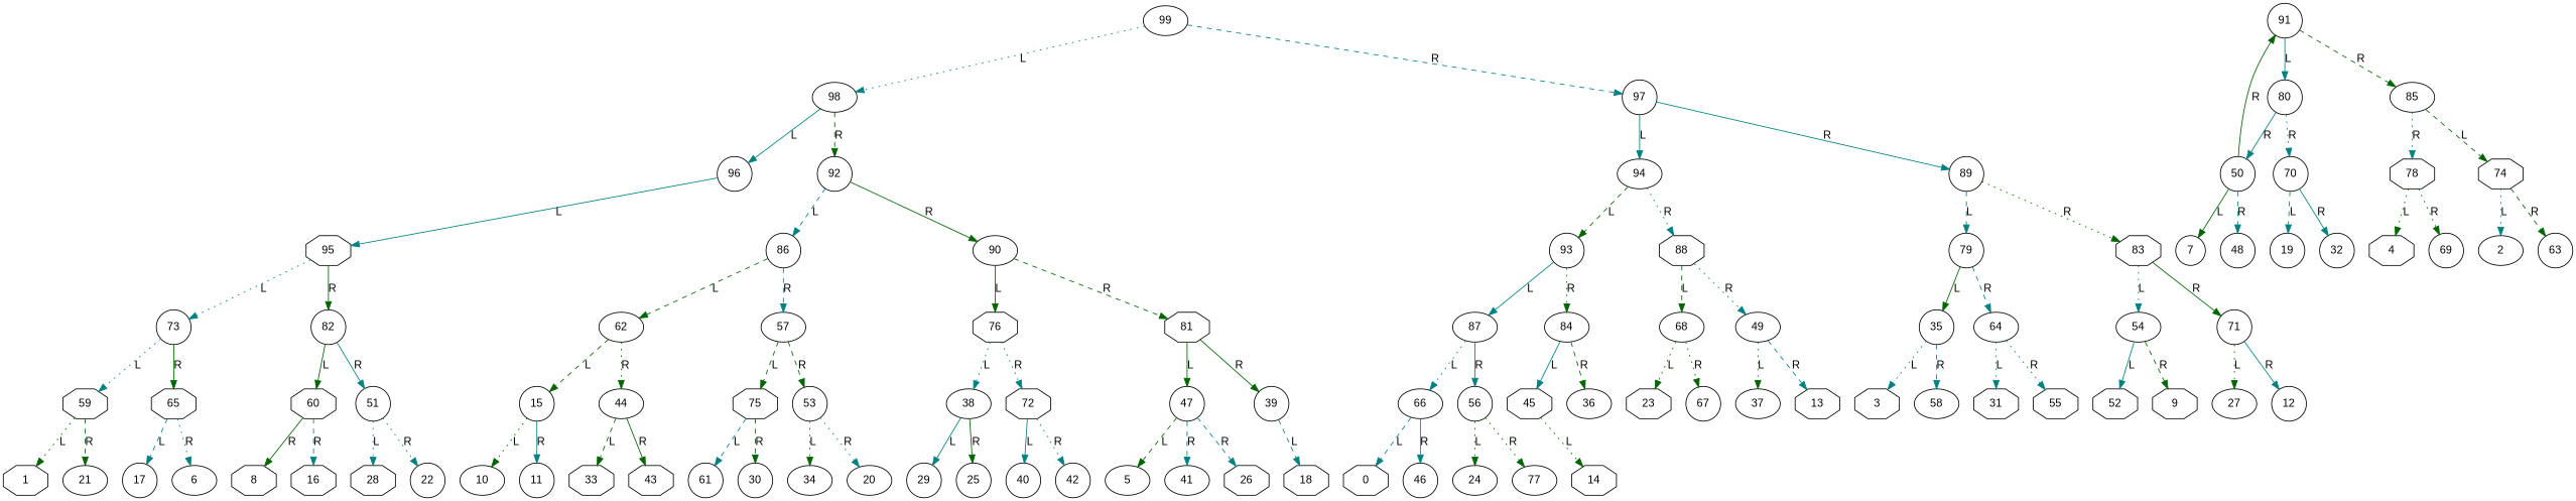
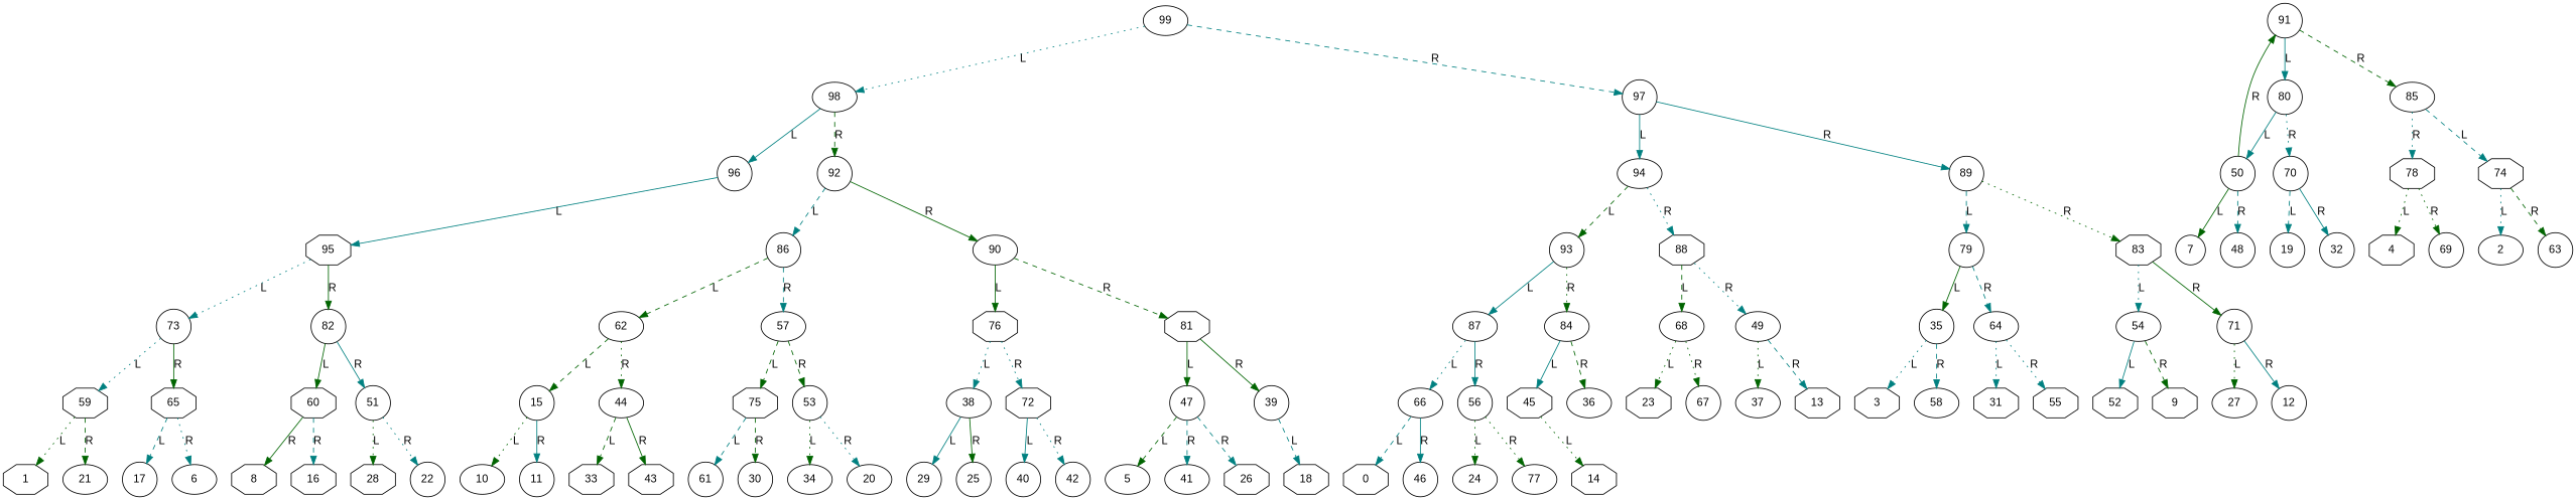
  digraph {
    fontname="Liberation Sans"
    node [fontname="Liberation Sans" shape=circle]
    edge [color=teal fontname="Liberation Sans" style=dotted]
    n1 [label=99 shape=ellipse]
    n2 [label=98 shape=ellipse]
    n3 [label=97]
    n4 [label=96]
    n5 [label=92]
    n6 [label=94 shape=ellipse]
    n7 [label=89]
    n8 [label=95 shape=octagon]
    n9 [label=86]
    n10 [label=90 shape=ellipse]
    n11 [label=93]
    n12 [label=88 shape=octagon]
    n13 [label=79]
    n14 [label=83 shape=octagon]
    n15 [label=73]
    n16 [label=82]
    n17 [label=91]
    n18 [label=80]
    n19 [label=85 shape=ellipse]
    n20 [label=62 shape=ellipse]
    n21 [label=57 shape=ellipse]
    n22 [label=76 shape=octagon]
    n23 [label=81 shape=octagon]
    n24 [label=87 shape=ellipse]
    n25 [label=84 shape=ellipse]
    n26 [label=68 shape=ellipse]
    n27 [label=49 shape=ellipse]
    n28 [label=35]
    n29 [label=64 shape=ellipse]
    n30 [label=54 shape=ellipse]
    n31 [label=71]
    n32 [label=59 shape=octagon]
    n33 [label=65 shape=octagon]
    n34 [label=60 shape=octagon]
    n35 [label=51]
    n36 [label=50]
    n37 [label=70]
    n38 [label=74 shape=octagon]
    n39 [label=78 shape=octagon]
    n40 [label=15]
    n41 [label=44 shape=ellipse]
    n42 [label=75 shape=octagon]
    n43 [label=53]
    n44 [label=38 shape=ellipse]
    n45 [label=72 shape=octagon]
    n46 [label=47]
    n47 [label=39]
    n48 [label=66 shape=ellipse]
    n49 [label=56]
    n50 [label=45 shape=octagon]
    n51 [label=36 shape=ellipse]
    n52 [label=23 shape=octagon]
    n53 [label=67]
    n54 [label=37 shape=ellipse]
    n55 [label=13 shape=octagon]
    n56 [label=3 shape=octagon]
    n57 [label=58 shape=ellipse]
    n58 [label=31 shape=octagon]
    n59 [label=55 shape=octagon]
    n60 [label=52 shape=octagon]
    n61 [label=9 shape=octagon]
    n62 [label=27 shape=ellipse]
    n63 [label=12]
    n64 [label=1 shape=octagon]
    n65 [label=21 shape=ellipse]
    n66 [label=17]
    n67 [label=6 shape=ellipse]
    n68 [label=8 shape=octagon]
    n69 [label=16 shape=octagon]
    n70 [label=28 shape=octagon]
    n71 [label=22]
    n72 [label=7]
    n73 [label=48]
    n74 [label=19]
    n75 [label=32]
    n76 [label=2 shape=ellipse]
    n77 [label=63]
    n78 [label=4 shape=octagon]
    n79 [label=69]
    n80 [label=10 shape=ellipse]
    n81 [label=11]
    n82 [label=33 shape=octagon]
    n83 [label=43 shape=octagon]
    n84 [label=61]
    n85 [label=30]
    n86 [label=34 shape=ellipse]
    n87 [label=20 shape=ellipse]
    n88 [label=29]
    n89 [label=25]
    n90 [label=40]
    n91 [label=42]
    n92 [label=5 shape=ellipse]
    n93 [label=41 shape=ellipse]
    n94 [label=26 shape=octagon]
    n95 [label=18 shape=octagon]
    n96 [label=0 shape=octagon]
    n97 [label=46]
    n98 [label=24 shape=ellipse]
    n99 [label=77 shape=ellipse]
    n100 [label=14 shape=octagon]
    n1 -> n2 [label=L]
    n1 -> n3 [label=R style=dashed]
    n2 -> n4 [label=L style=solid]
    n2 -> n5 [color=darkgreen label=R style=dashed]
    n3 -> n6 [label=L style=solid]
    n3 -> n7 [label=R style=solid]
    n4 -> n8 [label=L style=solid]
    n5 -> n9 [label=L style=dashed]
    n5 -> n10 [color=darkgreen label=R style=solid]
    n6 -> n11 [color=darkgreen label=L style=dashed]
    n6 -> n12 [label=R]
    n7 -> n13 [label=L style=dashed]
    n7 -> n14 [color=darkgreen label=R]
    n8 -> n15 [label=L]
    n8 -> n16 [color=darkgreen label=R style=solid]
    n9 -> n20 [color=darkgreen label=L style=dashed]
    n9 -> n21 [label=R style=dashed]
    n10 -> n22 [color=darkgreen label=L style=solid]
    n10 -> n23 [color=darkgreen label=R style=dashed]
    n11 -> n24 [label=L style=solid]
    n11 -> n25 [color=darkgreen label=R]
    n12 -> n26 [color=darkgreen label=L style=dashed]
    n12 -> n27 [label=R]
    n13 -> n28 [color=darkgreen label=L style=solid]
    n13 -> n29 [label=R style=dashed]
    n14 -> n30 [label=L]
    n14 -> n31 [color=darkgreen label=R style=solid]
    n15 -> n32 [label=L]
    n15 -> n33 [color=darkgreen label=R style=solid]
    n16 -> n34 [color=darkgreen label=L style=solid]
    n16 -> n35 [label=R style=solid]
    n17 -> n18 [label=L style=solid]
    n17 -> n19 [color=darkgreen label=R style=dashed]
-   n18 -> n36 [label=R style=solid]
+   n18 -> n36 [label=L style=solid]
    n18 -> n37 [label=R]
-   n19 -> n38 [color=darkgreen label=L style=dashed]
+   n19 -> n38 [label=L style=dashed]
    n19 -> n39 [label=R]
    n20 -> n40 [color=darkgreen label=L style=dashed]
    n20 -> n41 [color=darkgreen label=R]
    n21 -> n42 [color=darkgreen label=L style=dashed]
    n21 -> n43 [color=darkgreen label=R style=dashed]
    n22 -> n44 [label=L]
    n22 -> n45 [label=R]
    n23 -> n46 [color=darkgreen label=L style=solid]
    n23 -> n47 [color=darkgreen label=R style=solid]
    n24 -> n48 [label=L]
    n24 -> n49 [label=R style=solid]
    n25 -> n50 [label=L style=solid]
    n25 -> n51 [color=darkgreen label=R style=dashed]
    n26 -> n52 [color=darkgreen label=L]
    n26 -> n53 [color=darkgreen label=R]
    n27 -> n54 [color=darkgreen label=L]
    n27 -> n55 [label=R style=dashed]
    n28 -> n56 [label=L]
    n28 -> n57 [label=R style=dashed]
    n29 -> n58 [label=L]
    n29 -> n59 [label=R]
    n30 -> n60 [label=L style=solid]
    n30 -> n61 [color=darkgreen label=R style=dashed]
    n31 -> n62 [color=darkgreen label=L]
    n31 -> n63 [label=R style=solid]
    n32 -> n64 [color=darkgreen label=L]
    n32 -> n65 [color=darkgreen label=R style=dashed]
    n33 -> n66 [label=L style=dashed]
    n33 -> n67 [label=R]
    n34 -> n68 [color=darkgreen label=R style=solid]
    n34 -> n69 [label=R style=dashed]
-   n35 -> n70 [label=L]
+   n35 -> n70 [color=darkgreen label=L]
    n35 -> n71 [label=R]
    n36 -> n17 [color=darkgreen label=R style=solid]
    n36 -> n72 [color=darkgreen label=L style=solid]
    n36 -> n73 [label=R style=dashed]
    n37 -> n74 [label=L style=dashed]
    n37 -> n75 [label=R style=solid]
    n38 -> n76 [label=L]
    n38 -> n77 [color=darkgreen label=R style=dashed]
    n39 -> n78 [color=darkgreen label=L]
    n39 -> n79 [color=darkgreen label=R]
    n40 -> n80 [color=darkgreen label=L]
    n40 -> n81 [label=R style=solid]
    n41 -> n82 [color=darkgreen label=L style=dashed]
    n41 -> n83 [color=darkgreen label=R style=solid]
    n42 -> n84 [label=L style=dashed]
    n42 -> n85 [color=darkgreen label=R style=dashed]
    n43 -> n86 [color=darkgreen label=L]
    n43 -> n87 [label=R]
    n44 -> n88 [label=L style=solid]
    n44 -> n89 [color=darkgreen label=R style=solid]
    n45 -> n90 [label=L style=solid]
    n45 -> n91 [label=R]
    n46 -> n92 [color=darkgreen label=L style=dashed]
    n46 -> n93 [label=R style=dashed]
    n46 -> n94 [label=R style=dashed]
    n47 -> n95 [label=L style=dashed]
    n48 -> n96 [label=L style=dashed]
    n48 -> n97 [label=R style=solid]
    n49 -> n98 [color=darkgreen label=L]
    n49 -> n99 [color=darkgreen label=R]
    n50 -> n100 [color=darkgreen label=L]
  }
